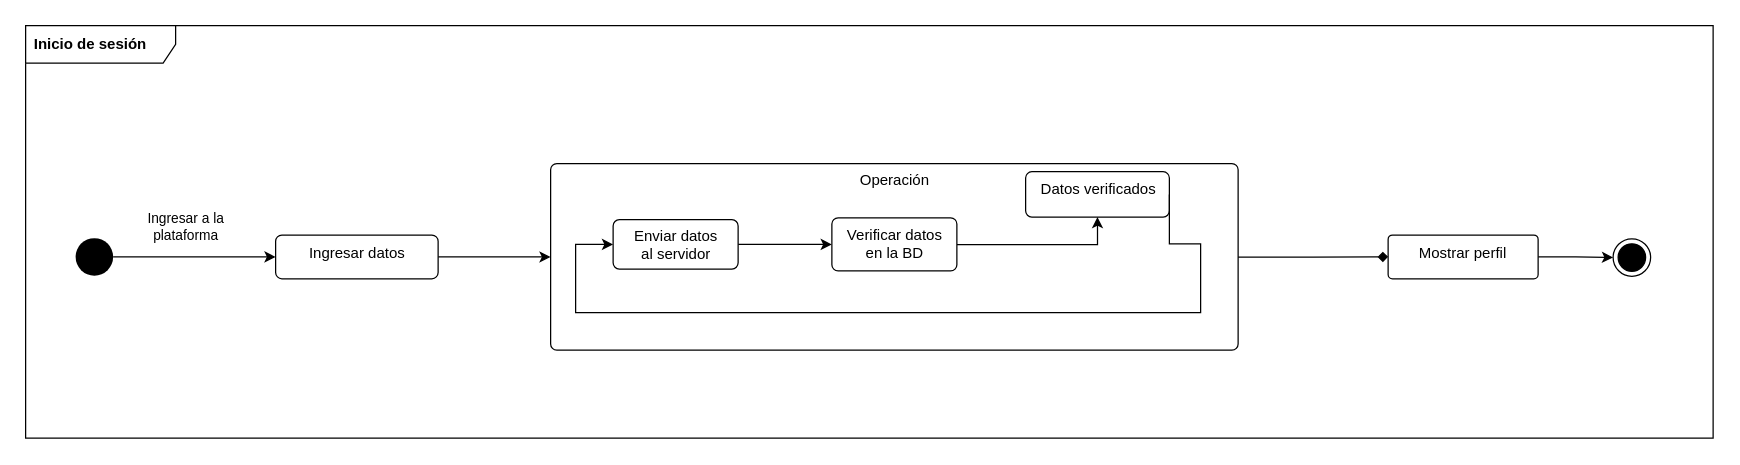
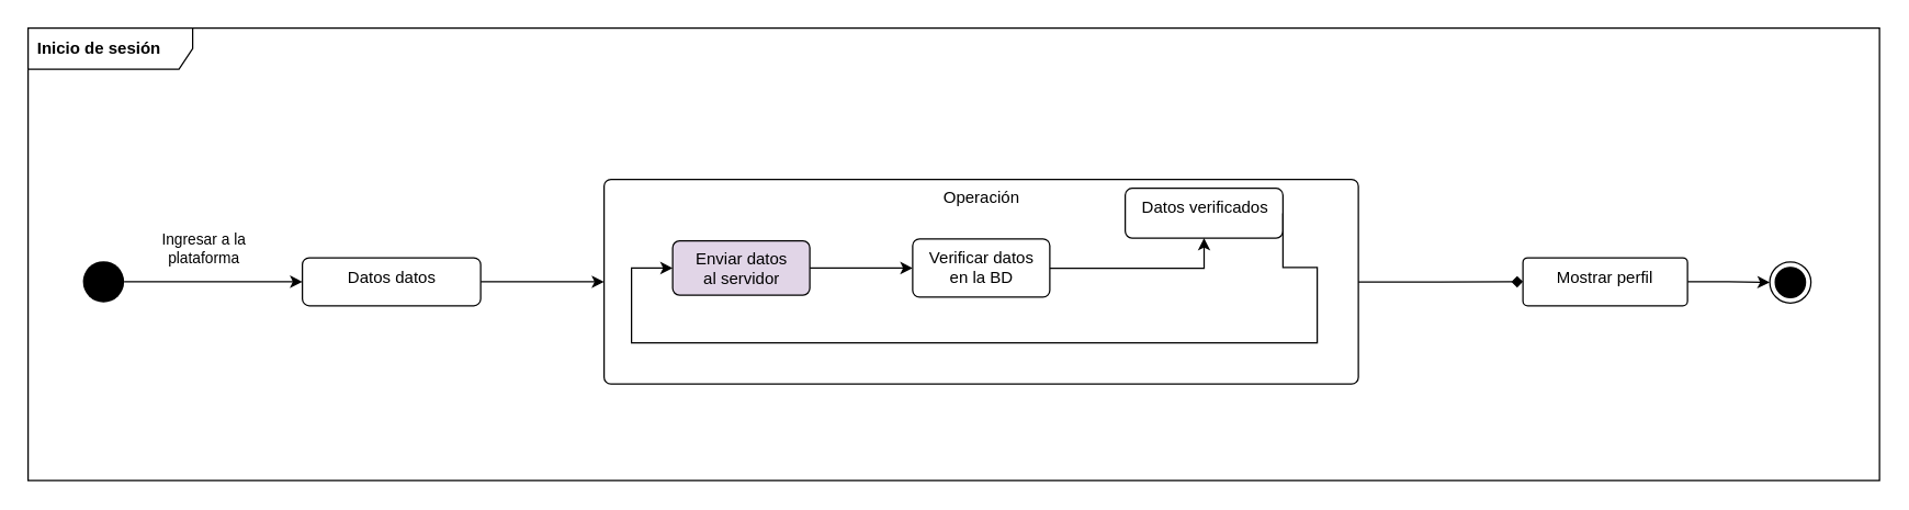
  <mxCell id="0" />
  <mxCell id="1" parent="0" />
  <mxCell id="2" value="&lt;b&gt;Inicio de sesión&lt;/b&gt;" style="shape=umlFrame;whiteSpace=wrap;html=1;width=120;height=30;boundedLbl=1;verticalAlign=middle;align=left;spacingLeft=5;" parent="1" vertex="1"><mxGeometry x="20" y="20" width="1350" height="330" as="geometry" /></mxCell>
  <mxCell id="3" value="" style="edgeStyle=orthogonalEdgeStyle;rounded=0;orthogonalLoop=1;jettySize=auto;html=1;" edge="1" parent="1" source="4" target="11"><mxGeometry relative="1" as="geometry" /></mxCell>
- <mxCell id="4" value="Ingresar datos" style="html=1;align=center;verticalAlign=top;rounded=1;absoluteArcSize=1;arcSize=10;dashed=0;" parent="1" vertex="1"><mxGeometry x="220" y="187.5" width="130" height="35" as="geometry" /></mxCell>
+ <mxCell id="4" value="Datos datos" style="html=1;align=center;verticalAlign=top;rounded=1;absoluteArcSize=1;arcSize=10;dashed=0;" parent="1" vertex="1"><mxGeometry x="220" y="187.5" width="130" height="35" as="geometry" /></mxCell>
  <mxCell id="5" value="" style="edgeStyle=orthogonalEdgeStyle;rounded=0;orthogonalLoop=1;jettySize=auto;html=1;entryX=0;entryY=0.5;entryDx=0;entryDy=0;" parent="1" source="7" target="4" edge="1"><mxGeometry relative="1" as="geometry"><mxPoint x="135" y="205" as="targetPoint" /></mxGeometry></mxCell>
  <mxCell id="6" value="Ingresar a la &lt;br&gt;plataforma" style="edgeLabel;html=1;align=center;verticalAlign=middle;resizable=0;points=[];" parent="5" vertex="1" connectable="0"><mxGeometry x="0.3" y="-2" relative="1" as="geometry"><mxPoint x="-28" y="-27" as="offset" /></mxGeometry></mxCell>
  <mxCell id="7" value="" style="ellipse;fillColor=#000000;strokeColor=none;" parent="1" vertex="1"><mxGeometry x="60" y="190" width="30" height="30" as="geometry" /></mxCell>
  <mxCell id="8" value="" style="edgeStyle=orthogonalEdgeStyle;rounded=0;orthogonalLoop=1;jettySize=auto;html=1;" parent="1" source="9" target="10" edge="1"><mxGeometry relative="1" as="geometry" /></mxCell>
  <mxCell id="9" value="Mostrar perfil" style="whiteSpace=wrap;html=1;rounded=1;dashed=0;verticalAlign=top;arcSize=10;" parent="1" vertex="1"><mxGeometry x="1110" y="187.5" width="120" height="35" as="geometry" /></mxCell>
  <mxCell id="10" value="" style="ellipse;html=1;shape=endState;fillColor=#000000;strokeColor=#000000;" parent="1" vertex="1"><mxGeometry x="1290" y="190.5" width="30" height="30" as="geometry" /></mxCell>
  <mxCell id="11" value="Operación" style="html=1;align=center;verticalAlign=top;rounded=1;absoluteArcSize=1;arcSize=10;dashed=0;" vertex="1" parent="1"><mxGeometry x="440" y="130.38" width="550" height="149.25" as="geometry" /></mxCell>
  <mxCell id="12" value="" style="edgeStyle=orthogonalEdgeStyle;rounded=0;orthogonalLoop=1;jettySize=auto;html=1;" edge="1" parent="1" source="13" target="15"><mxGeometry relative="1" as="geometry" /></mxCell>
- <mxCell id="13" value="Enviar datos &lt;br&gt;al servidor" style="html=1;align=center;verticalAlign=top;rounded=1;absoluteArcSize=1;arcSize=10;dashed=0;" vertex="1" parent="1"><mxGeometry x="490" y="175.26" width="100" height="39.5" as="geometry" /></mxCell>
+ <mxCell id="13" value="Enviar datos &lt;br&gt;al servidor" style="html=1;align=center;verticalAlign=top;rounded=1;absoluteArcSize=1;arcSize=10;dashed=0;fillColor=#e1d5e7;" vertex="1" parent="1"><mxGeometry x="490" y="175.26" width="100" height="39.5" as="geometry" /></mxCell>
  <mxCell id="14" value="" style="edgeStyle=orthogonalEdgeStyle;rounded=0;orthogonalLoop=1;jettySize=auto;html=1;" edge="1" parent="1" source="15" target="16"><mxGeometry relative="1" as="geometry" /></mxCell>
  <mxCell id="15" value="Verificar datos &lt;br&gt;en la BD" style="html=1;align=center;verticalAlign=top;rounded=1;absoluteArcSize=1;arcSize=10;dashed=0;" vertex="1" parent="1"><mxGeometry x="665" y="173.76" width="100" height="42.5" as="geometry" /></mxCell>
  <mxCell id="16" value="Datos verificados" style="html=1;align=center;verticalAlign=top;rounded=1;absoluteArcSize=1;arcSize=10;dashed=0;" vertex="1" parent="1"><mxGeometry x="820" y="136.89" width="115" height="36.25" as="geometry" /></mxCell>
  <mxCell id="17" value="" style="edgeStyle=orthogonalEdgeStyle;rounded=0;orthogonalLoop=1;jettySize=auto;html=1;exitX=1;exitY=0.5;exitDx=0;exitDy=0;entryX=0;entryY=0.5;entryDx=0;entryDy=0;" edge="1" parent="1" source="16" target="13"><mxGeometry relative="1" as="geometry"><mxPoint x="910" y="249.63" as="sourcePoint" /><mxPoint x="985" y="249.63" as="targetPoint" /><Array as="points"><mxPoint x="960" y="194.63" /><mxPoint x="960" y="249.63" /><mxPoint x="460" y="249.63" /><mxPoint x="460" y="194.63" /></Array></mxGeometry></mxCell>
  <mxCell id="18" value="" style="edgeStyle=orthogonalEdgeStyle;rounded=0;orthogonalLoop=1;jettySize=auto;html=1;endArrow=diamond;" edge="1" parent="1" source="11" target="9"><mxGeometry relative="1" as="geometry"><mxPoint x="1010" y="205" as="sourcePoint" /><mxPoint x="1085" y="205" as="targetPoint" /></mxGeometry></mxCell>
